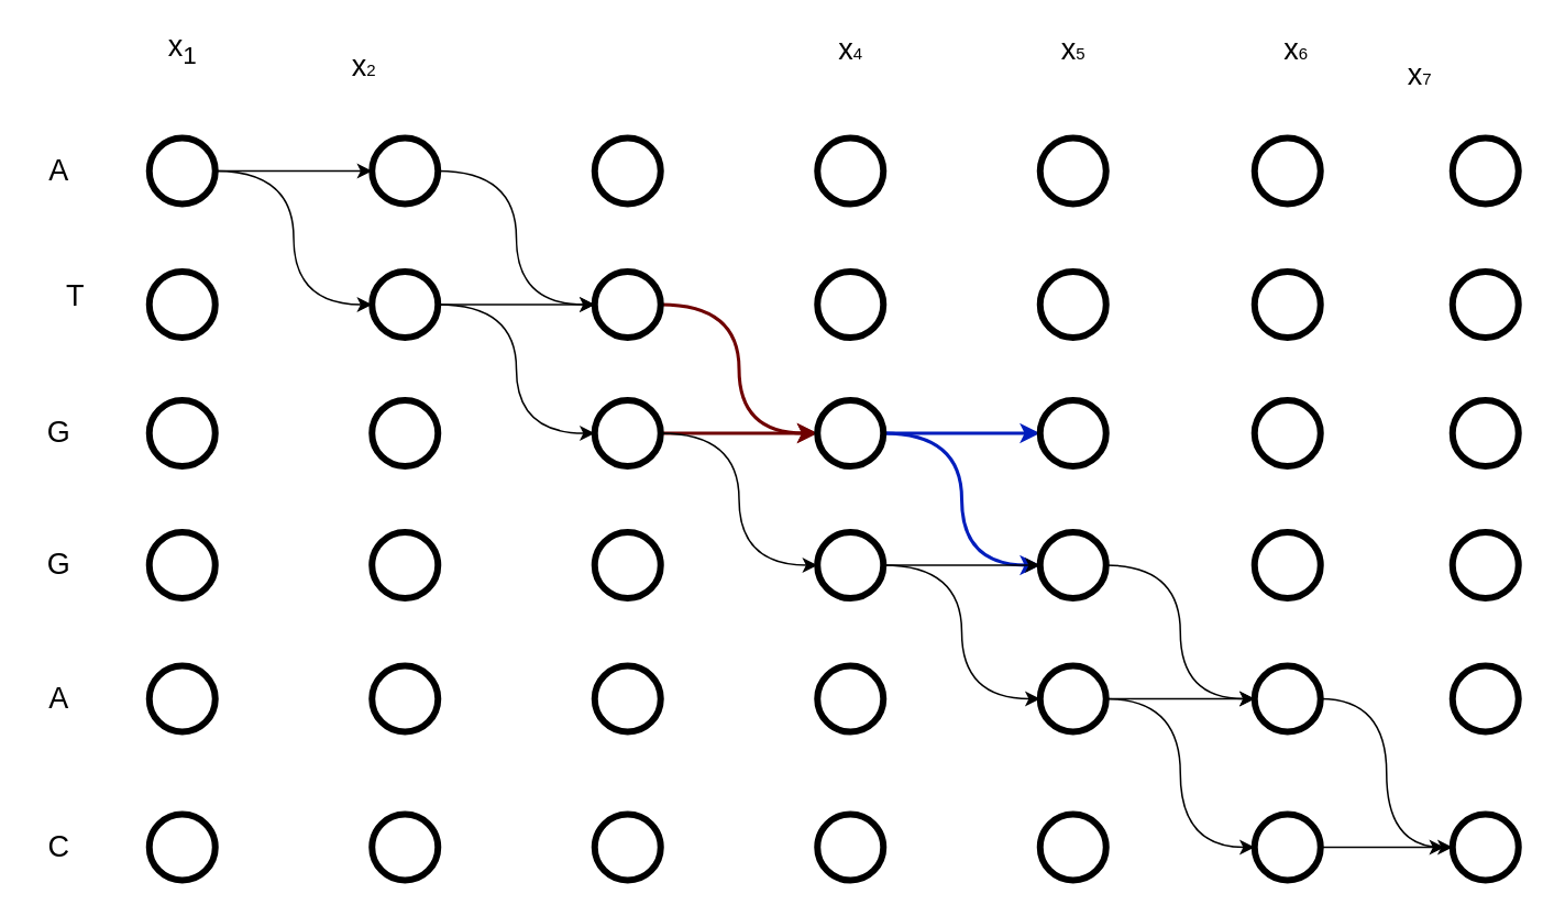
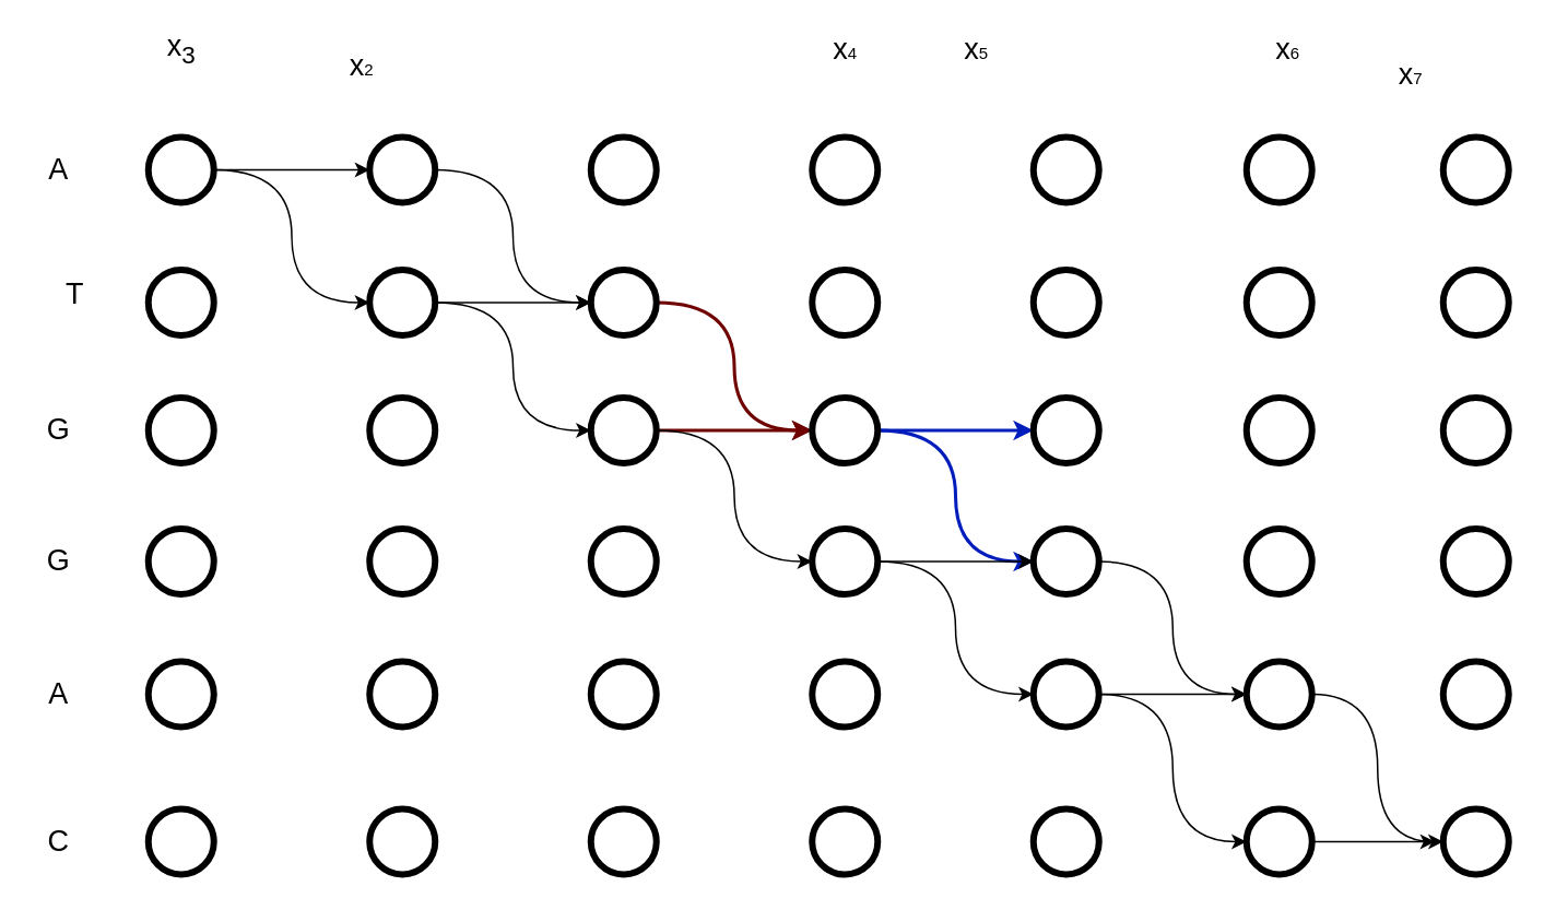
  <mxCell id="0" />
  <mxCell id="1" parent="0" />
  <mxCell id="2" style="edgeStyle=orthogonalEdgeStyle;html=1;exitX=1;exitY=0.5;exitDx=0;exitDy=0;entryX=0;entryY=0.5;entryDx=0;entryDy=0;strokeColor=#000000;curved=1;" parent="1" source="4" target="13" edge="1"><mxGeometry relative="1" as="geometry" /></mxCell>
  <mxCell id="3" style="edgeStyle=none;html=1;exitX=1;exitY=0.5;exitDx=0;exitDy=0;entryX=0;entryY=0.5;entryDx=0;entryDy=0;fontSize=18;fontColor=#000000;strokeColor=#000000;" parent="1" source="4" target="10" edge="1"><mxGeometry relative="1" as="geometry" /></mxCell>
  <mxCell id="4" value="" style="ellipse;whiteSpace=wrap;html=1;aspect=fixed;strokeWidth=4;fillColor=none;fontColor=#666666;align=center;strokeColor=#000000;" parent="1" vertex="1"><mxGeometry x="90" y="83" width="40" height="40" as="geometry" /></mxCell>
  <mxCell id="5" value="" style="ellipse;whiteSpace=wrap;html=1;aspect=fixed;strokeWidth=4;fillColor=none;fontColor=#666666;align=center;strokeColor=#000000;" parent="1" vertex="1"><mxGeometry x="90" y="164" width="40" height="40" as="geometry" /></mxCell>
  <mxCell id="6" value="" style="ellipse;whiteSpace=wrap;html=1;aspect=fixed;strokeWidth=4;fillColor=none;fontColor=#666666;align=center;strokeColor=#000000;" parent="1" vertex="1"><mxGeometry x="90" y="242" width="40" height="40" as="geometry" /></mxCell>
  <mxCell id="7" value="" style="ellipse;whiteSpace=wrap;html=1;aspect=fixed;strokeWidth=4;fillColor=none;fontColor=#666666;align=center;strokeColor=#000000;" parent="1" vertex="1"><mxGeometry x="90" y="403" width="40" height="40" as="geometry" /></mxCell>
  <mxCell id="8" value="" style="ellipse;whiteSpace=wrap;html=1;aspect=fixed;strokeWidth=4;fillColor=none;fontColor=#666666;align=center;strokeColor=#000000;" parent="1" vertex="1"><mxGeometry x="90" y="322" width="40" height="40" as="geometry" /></mxCell>
  <mxCell id="9" style="edgeStyle=orthogonalEdgeStyle;html=1;exitX=1;exitY=0.5;exitDx=0;exitDy=0;entryX=0;entryY=0.5;entryDx=0;entryDy=0;fontSize=18;fontColor=#000000;strokeColor=#000000;curved=1;" parent="1" source="10" target="19" edge="1"><mxGeometry relative="1" as="geometry" /></mxCell>
  <mxCell id="10" value="" style="ellipse;whiteSpace=wrap;html=1;aspect=fixed;strokeWidth=4;fillColor=none;fontColor=#666666;align=center;strokeColor=#000000;" parent="1" vertex="1"><mxGeometry x="225" y="83" width="40" height="40" as="geometry" /></mxCell>
  <mxCell id="11" style="edgeStyle=none;html=1;exitX=1;exitY=0.5;exitDx=0;exitDy=0;fontSize=18;fontColor=#000000;strokeColor=#000000;" parent="1" source="13" target="19" edge="1"><mxGeometry relative="1" as="geometry" /></mxCell>
  <mxCell id="12" style="edgeStyle=orthogonalEdgeStyle;html=1;exitX=1;exitY=0.5;exitDx=0;exitDy=0;entryX=0;entryY=0.5;entryDx=0;entryDy=0;fontSize=18;fontColor=#000000;strokeColor=#000000;curved=1;" parent="1" source="13" target="22" edge="1"><mxGeometry relative="1" as="geometry" /></mxCell>
  <mxCell id="13" value="" style="ellipse;whiteSpace=wrap;html=1;aspect=fixed;strokeWidth=4;fillColor=none;fontColor=#666666;align=center;strokeColor=#000000;" parent="1" vertex="1"><mxGeometry x="225" y="164" width="40" height="40" as="geometry" /></mxCell>
  <mxCell id="14" value="" style="ellipse;whiteSpace=wrap;html=1;aspect=fixed;strokeWidth=4;fillColor=none;fontColor=#666666;align=center;strokeColor=#000000;" parent="1" vertex="1"><mxGeometry x="225" y="242" width="40" height="40" as="geometry" /></mxCell>
  <mxCell id="15" value="" style="ellipse;whiteSpace=wrap;html=1;aspect=fixed;strokeWidth=4;fillColor=none;fontColor=#666666;align=center;strokeColor=#000000;" parent="1" vertex="1"><mxGeometry x="225" y="403" width="40" height="40" as="geometry" /></mxCell>
  <mxCell id="16" value="" style="ellipse;whiteSpace=wrap;html=1;aspect=fixed;strokeWidth=4;fillColor=none;fontColor=#666666;align=center;strokeColor=#000000;" parent="1" vertex="1"><mxGeometry x="225" y="322" width="40" height="40" as="geometry" /></mxCell>
  <mxCell id="17" value="" style="ellipse;whiteSpace=wrap;html=1;aspect=fixed;strokeWidth=4;fillColor=none;fontColor=#666666;align=center;strokeColor=#000000;" parent="1" vertex="1"><mxGeometry x="360" y="83" width="40" height="40" as="geometry" /></mxCell>
  <mxCell id="18" style="edgeStyle=orthogonalEdgeStyle;curved=1;html=1;exitX=1;exitY=0.5;exitDx=0;exitDy=0;entryX=0;entryY=0.5;entryDx=0;entryDy=0;fontSize=18;fontColor=#000000;strokeColor=#6F0000;fillColor=#a20025;strokeWidth=2;" parent="1" source="19" target="29" edge="1"><mxGeometry relative="1" as="geometry" /></mxCell>
  <mxCell id="19" value="" style="ellipse;whiteSpace=wrap;html=1;aspect=fixed;strokeWidth=4;fillColor=none;fontColor=#666666;align=center;strokeColor=#000000;" parent="1" vertex="1"><mxGeometry x="360" y="164" width="40" height="40" as="geometry" /></mxCell>
  <mxCell id="20" style="edgeStyle=none;html=1;exitX=1;exitY=0.5;exitDx=0;exitDy=0;entryX=0;entryY=0.5;entryDx=0;entryDy=0;fontSize=18;fontColor=#000000;strokeColor=#6F0000;fillColor=#a20025;strokeWidth=2;" parent="1" source="22" target="29" edge="1"><mxGeometry relative="1" as="geometry" /></mxCell>
  <mxCell id="21" style="edgeStyle=orthogonalEdgeStyle;curved=1;html=1;exitX=1;exitY=0.5;exitDx=0;exitDy=0;entryX=0;entryY=0.5;entryDx=0;entryDy=0;fontSize=18;fontColor=#000000;strokeColor=#000000;" parent="1" source="22" target="33" edge="1"><mxGeometry relative="1" as="geometry" /></mxCell>
  <mxCell id="22" value="" style="ellipse;whiteSpace=wrap;html=1;aspect=fixed;strokeWidth=4;fillColor=none;fontColor=#666666;align=center;strokeColor=#000000;" parent="1" vertex="1"><mxGeometry x="360" y="242" width="40" height="40" as="geometry" /></mxCell>
  <mxCell id="23" value="" style="ellipse;whiteSpace=wrap;html=1;aspect=fixed;strokeWidth=4;fillColor=none;fontColor=#666666;align=center;strokeColor=#000000;" parent="1" vertex="1"><mxGeometry x="360" y="403" width="40" height="40" as="geometry" /></mxCell>
  <mxCell id="24" value="" style="ellipse;whiteSpace=wrap;html=1;aspect=fixed;strokeWidth=4;fillColor=none;fontColor=#666666;align=center;strokeColor=#000000;" parent="1" vertex="1"><mxGeometry x="360" y="322" width="40" height="40" as="geometry" /></mxCell>
  <mxCell id="25" value="" style="ellipse;whiteSpace=wrap;html=1;aspect=fixed;strokeWidth=4;fillColor=none;fontColor=#666666;align=center;strokeColor=#000000;" parent="1" vertex="1"><mxGeometry x="495" y="83" width="40" height="40" as="geometry" /></mxCell>
  <mxCell id="26" value="" style="ellipse;whiteSpace=wrap;html=1;aspect=fixed;strokeWidth=4;fillColor=none;fontColor=#666666;align=center;strokeColor=#000000;" parent="1" vertex="1"><mxGeometry x="495" y="164" width="40" height="40" as="geometry" /></mxCell>
  <mxCell id="27" style="edgeStyle=orthogonalEdgeStyle;html=1;exitX=1;exitY=0.5;exitDx=0;exitDy=0;entryX=0;entryY=0.5;entryDx=0;entryDy=0;fontSize=18;fontColor=#000000;strokeColor=#001DBC;curved=1;fillColor=#0050ef;strokeWidth=2;" parent="1" source="29" target="41" edge="1"><mxGeometry relative="1" as="geometry" /></mxCell>
  <mxCell id="28" style="edgeStyle=none;html=1;exitX=1;exitY=0.5;exitDx=0;exitDy=0;entryX=0;entryY=0.5;entryDx=0;entryDy=0;strokeColor=#001DBC;fillColor=#0050ef;strokeWidth=2;" edge="1" parent="1" source="29" target="36"><mxGeometry relative="1" as="geometry" /></mxCell>
  <mxCell id="29" value="" style="ellipse;whiteSpace=wrap;html=1;aspect=fixed;strokeWidth=4;fillColor=none;fontColor=#666666;align=center;strokeColor=#000000;" parent="1" vertex="1"><mxGeometry x="495" y="242" width="40" height="40" as="geometry" /></mxCell>
  <mxCell id="30" value="" style="ellipse;whiteSpace=wrap;html=1;aspect=fixed;strokeWidth=4;fillColor=none;fontColor=#666666;align=center;strokeColor=#000000;" parent="1" vertex="1"><mxGeometry x="495" y="403" width="40" height="40" as="geometry" /></mxCell>
  <mxCell id="31" style="edgeStyle=orthogonalEdgeStyle;html=1;exitX=1;exitY=0.5;exitDx=0;exitDy=0;entryX=0;entryY=0.5;entryDx=0;entryDy=0;fontSize=18;fontColor=#000000;strokeColor=#000000;curved=1;" parent="1" source="33" target="39" edge="1"><mxGeometry relative="1" as="geometry" /></mxCell>
  <mxCell id="32" style="edgeStyle=none;html=1;exitX=1;exitY=0.5;exitDx=0;exitDy=0;entryX=0;entryY=0.5;entryDx=0;entryDy=0;fontSize=18;fontColor=#000000;strokeColor=#000000;" parent="1" source="33" target="41" edge="1"><mxGeometry relative="1" as="geometry" /></mxCell>
  <mxCell id="33" value="" style="ellipse;whiteSpace=wrap;html=1;aspect=fixed;strokeWidth=4;fillColor=none;fontColor=#666666;align=center;strokeColor=#000000;" parent="1" vertex="1"><mxGeometry x="495" y="322" width="40" height="40" as="geometry" /></mxCell>
  <mxCell id="34" value="" style="ellipse;whiteSpace=wrap;html=1;aspect=fixed;strokeWidth=4;fillColor=none;fontColor=#666666;align=center;strokeColor=#000000;" parent="1" vertex="1"><mxGeometry x="630" y="83" width="40" height="40" as="geometry" /></mxCell>
  <mxCell id="35" value="" style="ellipse;whiteSpace=wrap;html=1;aspect=fixed;strokeWidth=4;fillColor=none;fontColor=#666666;align=center;strokeColor=#000000;" parent="1" vertex="1"><mxGeometry x="630" y="164" width="40" height="40" as="geometry" /></mxCell>
  <mxCell id="36" value="" style="ellipse;whiteSpace=wrap;html=1;aspect=fixed;strokeWidth=4;fillColor=none;fontColor=#666666;align=center;strokeColor=#000000;" parent="1" vertex="1"><mxGeometry x="630" y="242" width="40" height="40" as="geometry" /></mxCell>
  <mxCell id="37" style="edgeStyle=none;html=1;exitX=1;exitY=0.5;exitDx=0;exitDy=0;entryX=0;entryY=0.5;entryDx=0;entryDy=0;fontSize=18;fontColor=#000000;strokeColor=#000000;" parent="1" source="39" target="46" edge="1"><mxGeometry relative="1" as="geometry" /></mxCell>
  <mxCell id="38" style="edgeStyle=orthogonalEdgeStyle;curved=1;html=1;exitX=1;exitY=0.5;exitDx=0;exitDy=0;entryX=0;entryY=0.5;entryDx=0;entryDy=0;fontSize=18;fontColor=#000000;strokeColor=#000000;" parent="1" source="39" target="65" edge="1"><mxGeometry relative="1" as="geometry" /></mxCell>
  <mxCell id="39" value="" style="ellipse;whiteSpace=wrap;html=1;aspect=fixed;strokeWidth=4;fillColor=none;fontColor=#666666;align=center;strokeColor=#000000;" parent="1" vertex="1"><mxGeometry x="630" y="403" width="40" height="40" as="geometry" /></mxCell>
  <mxCell id="40" style="edgeStyle=orthogonalEdgeStyle;html=1;exitX=1;exitY=0.5;exitDx=0;exitDy=0;entryX=0;entryY=0.5;entryDx=0;entryDy=0;fontSize=18;fontColor=#000000;strokeColor=#000000;curved=1;" parent="1" source="41" target="46" edge="1"><mxGeometry relative="1" as="geometry" /></mxCell>
  <mxCell id="41" value="" style="ellipse;whiteSpace=wrap;html=1;aspect=fixed;strokeWidth=4;fillColor=none;fontColor=#666666;align=center;strokeColor=#000000;" parent="1" vertex="1"><mxGeometry x="630" y="322" width="40" height="40" as="geometry" /></mxCell>
  <mxCell id="42" value="" style="ellipse;whiteSpace=wrap;html=1;aspect=fixed;strokeWidth=4;fillColor=none;fontColor=#666666;align=center;strokeColor=#000000;" parent="1" vertex="1"><mxGeometry x="760" y="83" width="40" height="40" as="geometry" /></mxCell>
  <mxCell id="43" value="" style="ellipse;whiteSpace=wrap;html=1;aspect=fixed;strokeWidth=4;fillColor=none;fontColor=#666666;align=center;strokeColor=#000000;" parent="1" vertex="1"><mxGeometry x="760" y="164" width="40" height="40" as="geometry" /></mxCell>
  <mxCell id="44" value="" style="ellipse;whiteSpace=wrap;html=1;aspect=fixed;strokeWidth=4;fillColor=none;fontColor=#666666;align=center;strokeColor=#000000;" parent="1" vertex="1"><mxGeometry x="760" y="242" width="40" height="40" as="geometry" /></mxCell>
  <mxCell id="45" style="edgeStyle=orthogonalEdgeStyle;curved=1;html=1;exitX=1;exitY=0.5;exitDx=0;exitDy=0;entryX=0;entryY=0.5;entryDx=0;entryDy=0;fontSize=18;fontColor=#000000;strokeColor=#000000;" parent="1" source="46" target="66" edge="1"><mxGeometry relative="1" as="geometry" /></mxCell>
  <mxCell id="46" value="" style="ellipse;whiteSpace=wrap;html=1;aspect=fixed;strokeWidth=4;fillColor=none;fontColor=#666666;align=center;strokeColor=#000000;" parent="1" vertex="1"><mxGeometry x="760" y="403" width="40" height="40" as="geometry" /></mxCell>
  <mxCell id="47" value="" style="ellipse;whiteSpace=wrap;html=1;aspect=fixed;strokeWidth=4;fillColor=none;fontColor=#666666;align=center;strokeColor=#000000;" parent="1" vertex="1"><mxGeometry x="760" y="322" width="40" height="40" as="geometry" /></mxCell>
  <mxCell id="48" value="" style="ellipse;whiteSpace=wrap;html=1;aspect=fixed;strokeWidth=4;fillColor=none;fontColor=#666666;align=center;strokeColor=#000000;" parent="1" vertex="1"><mxGeometry x="880" y="83" width="40" height="40" as="geometry" /></mxCell>
  <mxCell id="49" value="" style="ellipse;whiteSpace=wrap;html=1;aspect=fixed;strokeWidth=4;fillColor=none;fontColor=#666666;align=center;strokeColor=#000000;" parent="1" vertex="1"><mxGeometry x="880" y="164" width="40" height="40" as="geometry" /></mxCell>
  <mxCell id="50" value="" style="ellipse;whiteSpace=wrap;html=1;aspect=fixed;strokeWidth=4;fillColor=none;fontColor=#666666;align=center;strokeColor=#000000;" parent="1" vertex="1"><mxGeometry x="880" y="242" width="40" height="40" as="geometry" /></mxCell>
  <mxCell id="51" value="" style="ellipse;whiteSpace=wrap;html=1;aspect=fixed;strokeWidth=4;fillColor=none;fontColor=#666666;align=center;strokeColor=#000000;" parent="1" vertex="1"><mxGeometry x="880" y="403" width="40" height="40" as="geometry" /></mxCell>
  <mxCell id="52" value="" style="ellipse;whiteSpace=wrap;html=1;aspect=fixed;strokeWidth=4;fillColor=none;fontColor=#666666;align=center;strokeColor=#000000;" parent="1" vertex="1"><mxGeometry x="880" y="322" width="40" height="40" as="geometry" /></mxCell>
  <mxCell id="53" value="&lt;font style=&quot;font-size: 18px&quot;&gt;A&lt;/font&gt;" style="text;html=1;resizable=0;autosize=1;align=center;verticalAlign=middle;points=[];fillColor=none;strokeColor=none;rounded=0;fontColor=#000000;" parent="1" vertex="1"><mxGeometry x="20" y="93" width="30" height="20" as="geometry" /></mxCell>
  <mxCell id="54" value="&lt;font style=&quot;font-size: 18px&quot;&gt;G&lt;/font&gt;" style="text;html=1;resizable=0;autosize=1;align=center;verticalAlign=middle;points=[];fillColor=none;strokeColor=none;rounded=0;fontColor=#000000;" parent="1" vertex="1"><mxGeometry x="20" y="252" width="30" height="20" as="geometry" /></mxCell>
  <mxCell id="55" value="&lt;font style=&quot;font-size: 18px&quot;&gt;T&lt;/font&gt;" style="text;html=1;resizable=0;autosize=1;align=center;verticalAlign=middle;points=[];fillColor=none;strokeColor=none;rounded=0;fontColor=#000000;" parent="1" vertex="1"><mxGeometry x="30" y="169" width="30" height="20" as="geometry" /></mxCell>
  <mxCell id="56" value="&lt;font style=&quot;font-size: 18px&quot;&gt;C&lt;/font&gt;" style="text;html=1;resizable=0;autosize=1;align=center;verticalAlign=middle;points=[];fillColor=none;strokeColor=none;rounded=0;fontColor=#000000;" parent="1" vertex="1"><mxGeometry x="20" y="503" width="30" height="20" as="geometry" /></mxCell>
  <mxCell id="57" value="&lt;font style=&quot;font-size: 18px&quot;&gt;A&lt;/font&gt;" style="text;html=1;resizable=0;autosize=1;align=center;verticalAlign=middle;points=[];fillColor=none;strokeColor=none;rounded=0;fontColor=#000000;" parent="1" vertex="1"><mxGeometry x="20" y="413" width="30" height="20" as="geometry" /></mxCell>
  <mxCell id="58" value="&lt;font style=&quot;font-size: 18px&quot;&gt;G&lt;/font&gt;" style="text;html=1;resizable=0;autosize=1;align=center;verticalAlign=middle;points=[];fillColor=none;strokeColor=none;rounded=0;fontColor=#000000;" parent="1" vertex="1"><mxGeometry x="20" y="332" width="30" height="20" as="geometry" /></mxCell>
  <mxCell id="59" value="" style="ellipse;whiteSpace=wrap;html=1;aspect=fixed;strokeWidth=4;fillColor=none;fontColor=#666666;align=center;strokeColor=#000000;" parent="1" vertex="1"><mxGeometry x="90" y="493" width="40" height="40" as="geometry" /></mxCell>
  <mxCell id="60" value="" style="ellipse;whiteSpace=wrap;html=1;aspect=fixed;strokeWidth=4;fillColor=none;fontColor=#666666;align=center;strokeColor=#000000;" parent="1" vertex="1"><mxGeometry x="225" y="493" width="40" height="40" as="geometry" /></mxCell>
  <mxCell id="61" value="" style="ellipse;whiteSpace=wrap;html=1;aspect=fixed;strokeWidth=4;fillColor=none;fontColor=#666666;align=center;strokeColor=#000000;" parent="1" vertex="1"><mxGeometry x="360" y="493" width="40" height="40" as="geometry" /></mxCell>
  <mxCell id="62" value="" style="ellipse;whiteSpace=wrap;html=1;aspect=fixed;strokeWidth=4;fillColor=none;fontColor=#666666;align=center;strokeColor=#000000;" parent="1" vertex="1"><mxGeometry x="495" y="493" width="40" height="40" as="geometry" /></mxCell>
  <mxCell id="63" value="" style="ellipse;whiteSpace=wrap;html=1;aspect=fixed;strokeWidth=4;fillColor=none;fontColor=#666666;align=center;strokeColor=#000000;" parent="1" vertex="1"><mxGeometry x="630" y="493" width="40" height="40" as="geometry" /></mxCell>
  <mxCell id="64" style="edgeStyle=none;html=1;exitX=1;exitY=0.5;exitDx=0;exitDy=0;fontSize=18;fontColor=#000000;strokeColor=#000000;" parent="1" source="65" edge="1"><mxGeometry relative="1" as="geometry"><mxPoint x="875" y="513" as="targetPoint" /></mxGeometry></mxCell>
  <mxCell id="65" value="" style="ellipse;whiteSpace=wrap;html=1;aspect=fixed;strokeWidth=4;fillColor=none;fontColor=#666666;align=center;strokeColor=#000000;" parent="1" vertex="1"><mxGeometry x="760" y="493" width="40" height="40" as="geometry" /></mxCell>
  <mxCell id="66" value="" style="ellipse;whiteSpace=wrap;html=1;aspect=fixed;strokeWidth=4;fillColor=none;fontColor=#666666;align=center;strokeColor=#000000;" parent="1" vertex="1"><mxGeometry x="880" y="493" width="40" height="40" as="geometry" /></mxCell>
- <mxCell id="67" value="&lt;font style=&quot;font-size: 18px&quot;&gt;x&lt;sub&gt;1&lt;/sub&gt;&lt;/font&gt;" style="text;html=1;resizable=0;autosize=1;align=center;verticalAlign=middle;points=[];fillColor=none;strokeColor=none;rounded=0;fontColor=#000000;" parent="1" vertex="1"><mxGeometry x="95" y="20" width="30" height="20" as="geometry" /></mxCell>
+ <mxCell id="67" value="&lt;font style=&quot;font-size: 18px&quot;&gt;x&lt;sub&gt;3&lt;/sub&gt;&lt;/font&gt;" style="text;html=1;resizable=0;autosize=1;align=center;verticalAlign=middle;points=[];fillColor=none;strokeColor=none;rounded=0;fontColor=#000000;" parent="1" vertex="1"><mxGeometry x="95" y="20" width="30" height="20" as="geometry" /></mxCell>
  <mxCell id="68" value="&lt;span style=&quot;font-size: 18px&quot;&gt;x&lt;/span&gt;&lt;span style=&quot;font-size: 10px&quot;&gt;2&lt;/span&gt;" style="text;html=1;resizable=0;autosize=1;align=center;verticalAlign=middle;points=[];fillColor=none;strokeColor=none;rounded=0;fontColor=#000000;" parent="1" vertex="1"><mxGeometry x="205" y="30" width="30" height="20" as="geometry" /></mxCell>
  <mxCell id="69" value="&lt;span style=&quot;font-size: 18px&quot;&gt;x&lt;/span&gt;&lt;span style=&quot;font-size: 10px&quot;&gt;4&lt;/span&gt;" style="text;html=1;resizable=0;autosize=1;align=center;verticalAlign=middle;points=[];fillColor=none;strokeColor=none;rounded=0;fontColor=#000000;" parent="1" vertex="1"><mxGeometry x="500" y="20" width="30" height="20" as="geometry" /></mxCell>
- <mxCell id="70" value="&lt;span style=&quot;font-size: 18px&quot;&gt;x&lt;/span&gt;&lt;span style=&quot;font-size: 10px&quot;&gt;5&lt;/span&gt;" style="text;html=1;resizable=0;autosize=1;align=center;verticalAlign=middle;points=[];fillColor=none;strokeColor=none;rounded=0;fontColor=#000000;" parent="1" vertex="1"><mxGeometry x="635" y="20" width="30" height="20" as="geometry" /></mxCell>
+ <mxCell id="70" value="&lt;span style=&quot;font-size: 18px&quot;&gt;x&lt;/span&gt;&lt;span style=&quot;font-size: 10px&quot;&gt;5&lt;/span&gt;" style="text;html=1;resizable=0;autosize=1;align=center;verticalAlign=middle;points=[];fillColor=none;strokeColor=none;rounded=0;fontColor=#000000;" parent="1" vertex="1"><mxGeometry x="580" y="20" width="30" height="20" as="geometry" /></mxCell>
  <mxCell id="71" value="&lt;span style=&quot;font-size: 18px&quot;&gt;x&lt;/span&gt;&lt;span style=&quot;font-size: 10px&quot;&gt;6&lt;/span&gt;" style="text;html=1;resizable=0;autosize=1;align=center;verticalAlign=middle;points=[];fillColor=none;strokeColor=none;rounded=0;fontColor=#000000;" parent="1" vertex="1"><mxGeometry x="770" y="20" width="30" height="20" as="geometry" /></mxCell>
  <mxCell id="72" value="&lt;span style=&quot;font-size: 18px&quot;&gt;x&lt;/span&gt;&lt;span style=&quot;font-size: 10px&quot;&gt;7&lt;/span&gt;" style="text;html=1;resizable=0;autosize=1;align=center;verticalAlign=middle;points=[];fillColor=none;strokeColor=none;rounded=0;fontColor=#000000;" parent="1" vertex="1"><mxGeometry x="845" y="35" width="30" height="20" as="geometry" /></mxCell>
